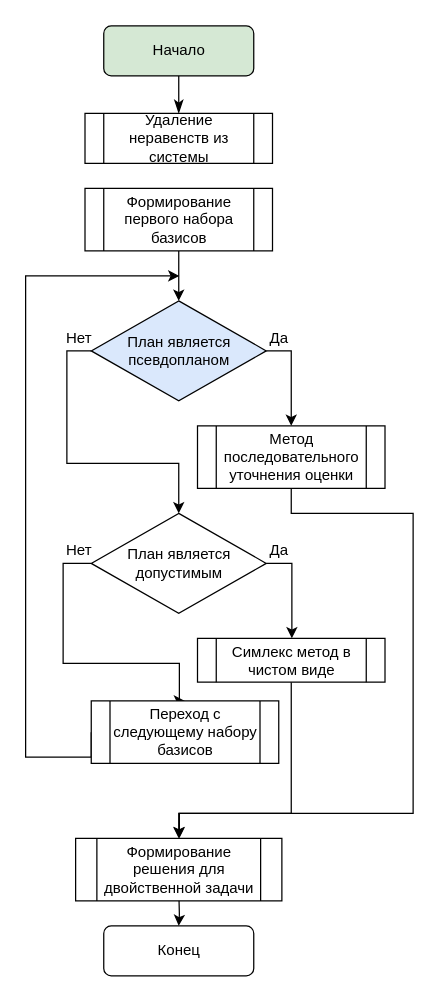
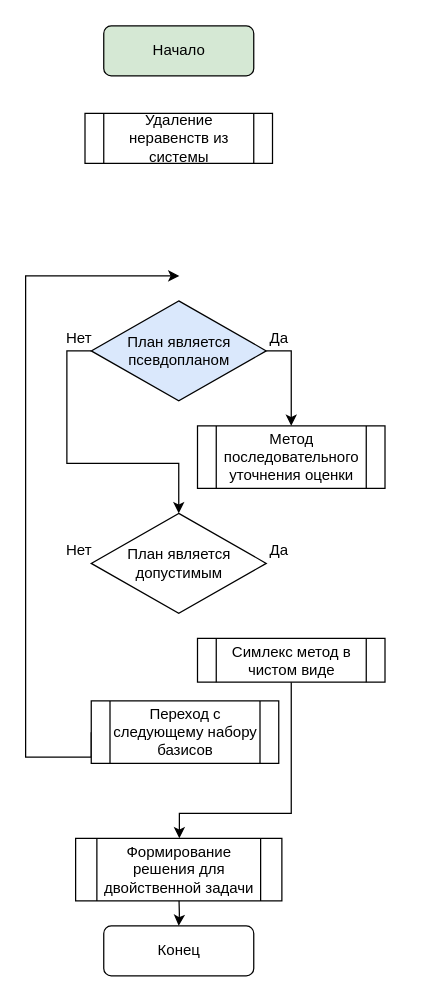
  <mxCell id="0" />
  <mxCell id="1" parent="0" />
- <mxCell id="2" style="edgeStyle=orthogonalEdgeStyle;rounded=0;orthogonalLoop=1;jettySize=auto;html=1;exitX=0.5;exitY=1;exitDx=0;exitDy=0;" edge="1" parent="1" source="25" target="10"><mxGeometry relative="1" as="geometry"><mxPoint x="142.5" y="220" as="targetPoint" /><mxPoint x="142.5" y="200" as="sourcePoint" /></mxGeometry></mxCell>
  <mxCell id="3" style="edgeStyle=orthogonalEdgeStyle;rounded=0;orthogonalLoop=1;jettySize=auto;html=1;" edge="1" parent="1" target="4"><mxGeometry relative="1" as="geometry"><mxPoint x="142.5" y="710" as="sourcePoint" /></mxGeometry></mxCell>
  <mxCell id="4" value="Конец" style="rounded=1;whiteSpace=wrap;html=1;fontSize=12;glass=0;strokeWidth=1;shadow=0;" vertex="1" parent="1"><mxGeometry x="82.5" y="740" width="120" height="40" as="geometry" /></mxCell>
  <mxCell id="5" value="Формирование решения для двойственной задачи" style="shape=process;whiteSpace=wrap;html=1;backgroundOutline=1;" vertex="1" parent="1"><mxGeometry x="60" y="670" width="165" height="50" as="geometry" /></mxCell>
- <mxCell id="6" style="edgeStyle=orthogonalEdgeStyle;rounded=0;orthogonalLoop=1;jettySize=auto;html=1;entryX=0.5;entryY=0;entryDx=0;entryDy=0;" edge="1" parent="1" source="7" target="5"><mxGeometry relative="1" as="geometry"><Array as="points"><mxPoint x="233" y="410" /><mxPoint x="330" y="410" /><mxPoint x="330" y="650" /><mxPoint x="143" y="650" /></Array></mxGeometry></mxCell>
  <mxCell id="7" value="Метод последовательного уточнения оценки" style="shape=process;whiteSpace=wrap;html=1;backgroundOutline=1;" vertex="1" parent="1"><mxGeometry x="157.5" y="340" width="150" height="50" as="geometry" /></mxCell>
  <mxCell id="8" style="edgeStyle=orthogonalEdgeStyle;rounded=0;orthogonalLoop=1;jettySize=auto;html=1;exitX=1;exitY=0.5;exitDx=0;exitDy=0;entryX=0.5;entryY=0;entryDx=0;entryDy=0;" edge="1" parent="1" source="10" target="7"><mxGeometry relative="1" as="geometry"><mxPoint x="300" y="280" as="targetPoint" /><Array as="points"><mxPoint x="233" y="280" /></Array></mxGeometry></mxCell>
  <mxCell id="9" style="edgeStyle=orthogonalEdgeStyle;rounded=0;orthogonalLoop=1;jettySize=auto;html=1;exitX=0;exitY=0.5;exitDx=0;exitDy=0;entryX=0.5;entryY=0;entryDx=0;entryDy=0;" edge="1" parent="1" source="10" target="14"><mxGeometry relative="1" as="geometry"><mxPoint x="140" y="410" as="targetPoint" /><Array as="points"><mxPoint x="53" y="280" /><mxPoint x="53" y="370" /><mxPoint x="143" y="370" /></Array></mxGeometry></mxCell>
  <mxCell id="10" value="План является псевдопланом" style="rhombus;whiteSpace=wrap;html=1;fillColor=#dae8fc;" vertex="1" parent="1"><mxGeometry x="72.5" y="240" width="140" height="80" as="geometry" /></mxCell>
  <mxCell id="11" value="Да" style="text;html=1;strokeColor=none;fillColor=none;align=center;verticalAlign=middle;whiteSpace=wrap;rounded=0;" vertex="1" parent="1"><mxGeometry x="202.5" y="260" width="40" height="20" as="geometry" /></mxCell>
- <mxCell id="12" style="edgeStyle=orthogonalEdgeStyle;rounded=0;orthogonalLoop=1;jettySize=auto;html=1;" edge="1" parent="1" source="14" target="17"><mxGeometry relative="1" as="geometry"><Array as="points"><mxPoint x="233" y="450" /></Array></mxGeometry></mxCell>
- <mxCell id="13" style="edgeStyle=orthogonalEdgeStyle;rounded=0;orthogonalLoop=1;jettySize=auto;html=1;entryX=0.5;entryY=0;entryDx=0;entryDy=0;" edge="1" parent="1" source="14" target="19"><mxGeometry relative="1" as="geometry"><Array as="points"><mxPoint x="50" y="450" /><mxPoint x="50" y="530" /><mxPoint x="143" y="530" /></Array></mxGeometry></mxCell>
  <mxCell id="14" value="План является допустимым" style="rhombus;whiteSpace=wrap;html=1;" vertex="1" parent="1"><mxGeometry x="72.5" y="410" width="140" height="80" as="geometry" /></mxCell>
  <mxCell id="15" value="Нет" style="text;html=1;strokeColor=none;fillColor=none;align=center;verticalAlign=middle;whiteSpace=wrap;rounded=0;" vertex="1" parent="1"><mxGeometry x="42.5" y="260" width="40" height="20" as="geometry" /></mxCell>
  <mxCell id="16" style="edgeStyle=orthogonalEdgeStyle;rounded=0;orthogonalLoop=1;jettySize=auto;html=1;" edge="1" parent="1" source="17" target="5"><mxGeometry relative="1" as="geometry"><mxPoint x="350" y="640" as="targetPoint" /><Array as="points"><mxPoint x="233" y="650" /><mxPoint x="143" y="650" /></Array></mxGeometry></mxCell>
  <mxCell id="17" value="Симлекс метод в чистом виде" style="shape=process;whiteSpace=wrap;html=1;backgroundOutline=1;" vertex="1" parent="1"><mxGeometry x="157.5" y="510" width="150" height="35" as="geometry" /></mxCell>
  <mxCell id="18" style="edgeStyle=orthogonalEdgeStyle;rounded=0;orthogonalLoop=1;jettySize=auto;html=1;exitX=0;exitY=0.5;exitDx=0;exitDy=0;" edge="1" parent="1" source="19"><mxGeometry relative="1" as="geometry"><mxPoint x="143" y="220" as="targetPoint" /><Array as="points"><mxPoint x="20" y="605" /><mxPoint x="20" y="220" /><mxPoint x="143" y="220" /></Array></mxGeometry></mxCell>
  <mxCell id="19" value="Переход с следующему набору базисов" style="shape=process;whiteSpace=wrap;html=1;backgroundOutline=1;" vertex="1" parent="1"><mxGeometry x="72.5" y="560" width="150" height="50" as="geometry" /></mxCell>
  <mxCell id="20" value="Нет" style="text;html=1;strokeColor=none;fillColor=none;align=center;verticalAlign=middle;whiteSpace=wrap;rounded=0;" vertex="1" parent="1"><mxGeometry x="42.5" y="430" width="40" height="20" as="geometry" /></mxCell>
  <mxCell id="21" value="Да" style="text;html=1;strokeColor=none;fillColor=none;align=center;verticalAlign=middle;whiteSpace=wrap;rounded=0;" vertex="1" parent="1"><mxGeometry x="202.5" y="430" width="40" height="20" as="geometry" /></mxCell>
- <mxCell id="22" value="" style="rounded=0;html=1;jettySize=auto;orthogonalLoop=1;fontSize=11;endArrow=classicThin;endFill=1;endSize=8;strokeWidth=1;shadow=0;labelBackgroundColor=none;edgeStyle=orthogonalEdgeStyle;entryX=0.5;entryY=0;entryDx=0;entryDy=0;" edge="1" parent="1" source="23" target="24"><mxGeometry relative="1" as="geometry"><mxPoint x="142.5" y="80" as="targetPoint" /></mxGeometry></mxCell>
  <mxCell id="23" value="Начало" style="rounded=1;whiteSpace=wrap;html=1;fontSize=12;glass=0;strokeWidth=1;shadow=0;fillColor=#d5e8d4;" vertex="1" parent="1"><mxGeometry x="82.5" y="20" width="120" height="40" as="geometry" /></mxCell>
  <mxCell id="24" value="Удаление неравенств из системы" style="shape=process;whiteSpace=wrap;html=1;backgroundOutline=1;" vertex="1" parent="1"><mxGeometry x="67.5" y="90" width="150" height="40" as="geometry" /></mxCell>
- <mxCell id="25" value="Формирование первого набора базисов" style="shape=process;whiteSpace=wrap;html=1;backgroundOutline=1;" vertex="1" parent="1"><mxGeometry x="67.5" y="150" width="150" height="50" as="geometry" /></mxCell>
